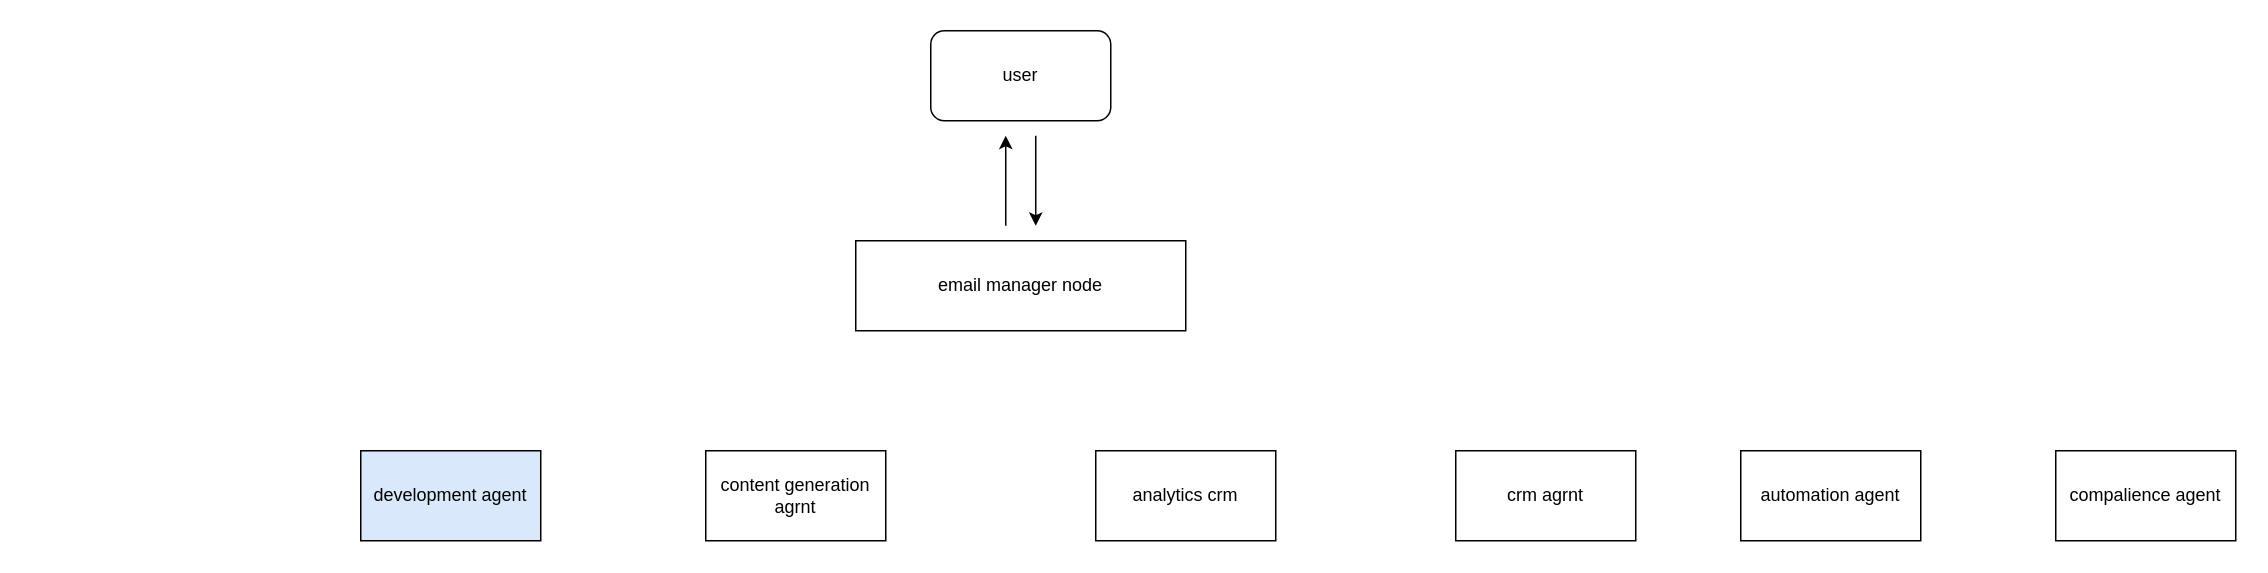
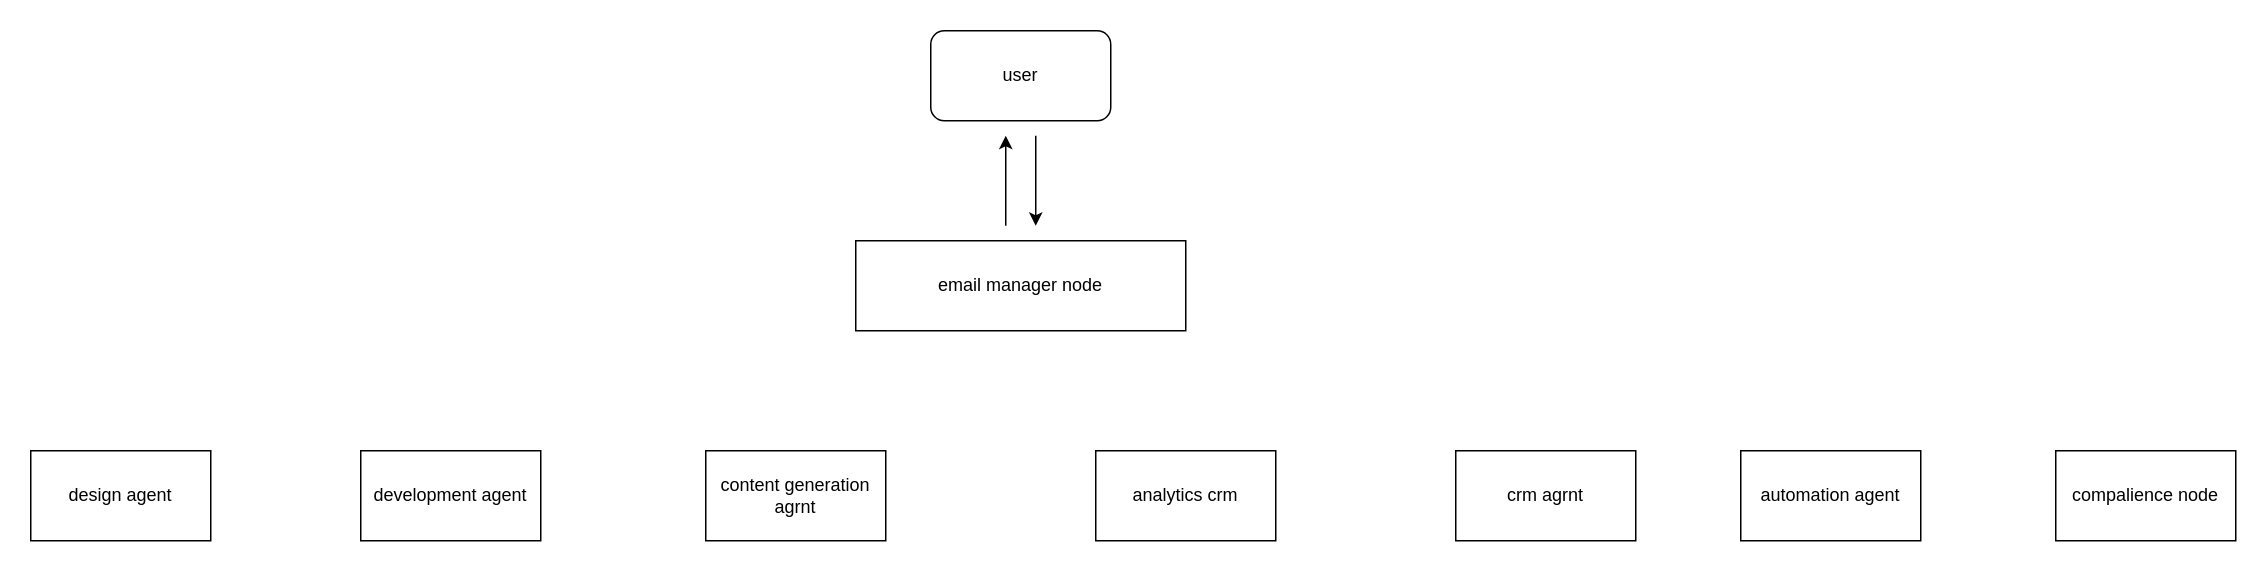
  <mxCell id="0" />
  <mxCell id="1" parent="0" />
  <mxCell id="2" value="user" style="rounded=1;whiteSpace=wrap;html=1;" parent="1" vertex="1"><mxGeometry x="620" width="120" height="60" as="geometry" y="20" /></mxCell>
  <mxCell id="3" value="email manager node" style="rounded=0;whiteSpace=wrap;html=1;" parent="1" vertex="1"><mxGeometry x="570" y="160" width="220" height="60" as="geometry" /></mxCell>
  <mxCell id="4" value="" style="endArrow=classic;html=1;rounded=0;" parent="1" edge="1"><mxGeometry width="50" height="50" relative="1" as="geometry"><mxPoint x="670" y="150" as="sourcePoint" /><mxPoint x="670" y="90" as="targetPoint" /></mxGeometry></mxCell>
  <mxCell id="5" value="" style="endArrow=classic;html=1;rounded=0;" parent="1" edge="1"><mxGeometry width="50" height="50" relative="1" as="geometry"><mxPoint x="690" y="90" as="sourcePoint" /><mxPoint x="690" y="150" as="targetPoint" /></mxGeometry></mxCell>
- <mxCell id="7" value="development agent" style="rounded=0;whiteSpace=wrap;html=1;fillColor=#dae8fc;" parent="1" vertex="1"><mxGeometry y="300" width="120" height="60" as="geometry" x="240" /></mxCell>
+ <mxCell id="6" value="design agent" style="rounded=0;whiteSpace=wrap;html=1;" parent="1" vertex="1"><mxGeometry x="20" y="300" width="120" height="60" as="geometry" /></mxCell>
+ <mxCell id="7" value="development agent" style="rounded=0;whiteSpace=wrap;html=1;" parent="1" vertex="1"><mxGeometry y="300" width="120" height="60" as="geometry" x="240" /></mxCell>
  <mxCell id="8" value="content generation agrnt" style="rounded=0;whiteSpace=wrap;html=1;" parent="1" vertex="1"><mxGeometry x="470" y="300" width="120" height="60" as="geometry" /></mxCell>
  <mxCell id="9" value="analytics crm" style="rounded=0;whiteSpace=wrap;html=1;" parent="1" vertex="1"><mxGeometry x="730" y="300" width="120" height="60" as="geometry" /></mxCell>
  <mxCell id="10" value="crm agrnt" style="rounded=0;whiteSpace=wrap;html=1;" parent="1" vertex="1"><mxGeometry x="970" y="300" width="120" height="60" as="geometry" /></mxCell>
  <mxCell id="11" value="automation agent" style="rounded=0;whiteSpace=wrap;html=1;" parent="1" vertex="1"><mxGeometry x="1160" y="300" width="120" height="60" as="geometry" /></mxCell>
- <mxCell id="12" value="compalience agent" style="rounded=0;whiteSpace=wrap;html=1;" parent="1" vertex="1"><mxGeometry x="1370" y="300" width="120" height="60" as="geometry" /></mxCell>
+ <mxCell id="12" value="compalience node" style="rounded=0;whiteSpace=wrap;html=1;" parent="1" vertex="1"><mxGeometry x="1370" y="300" width="120" height="60" as="geometry" /></mxCell>
